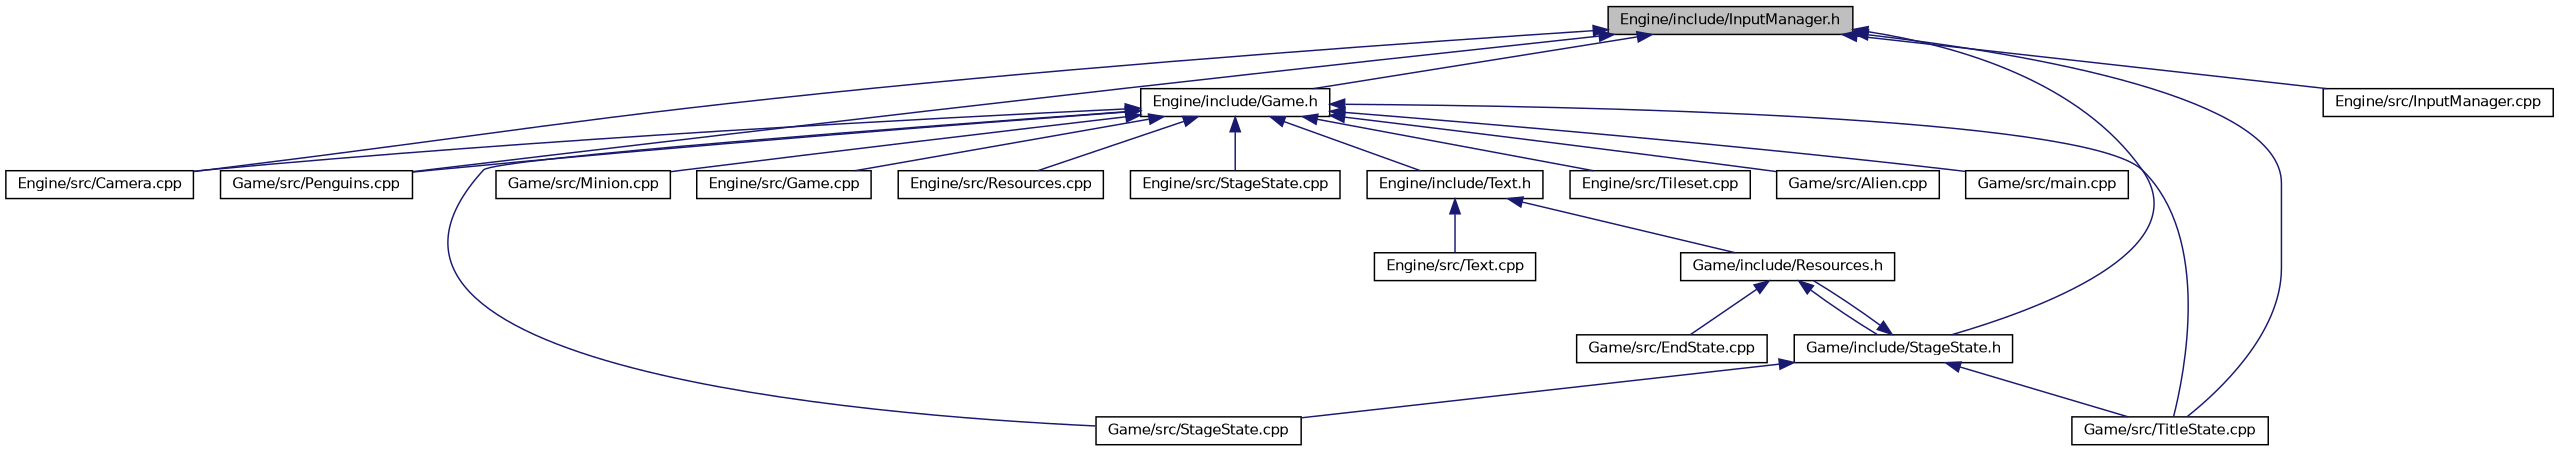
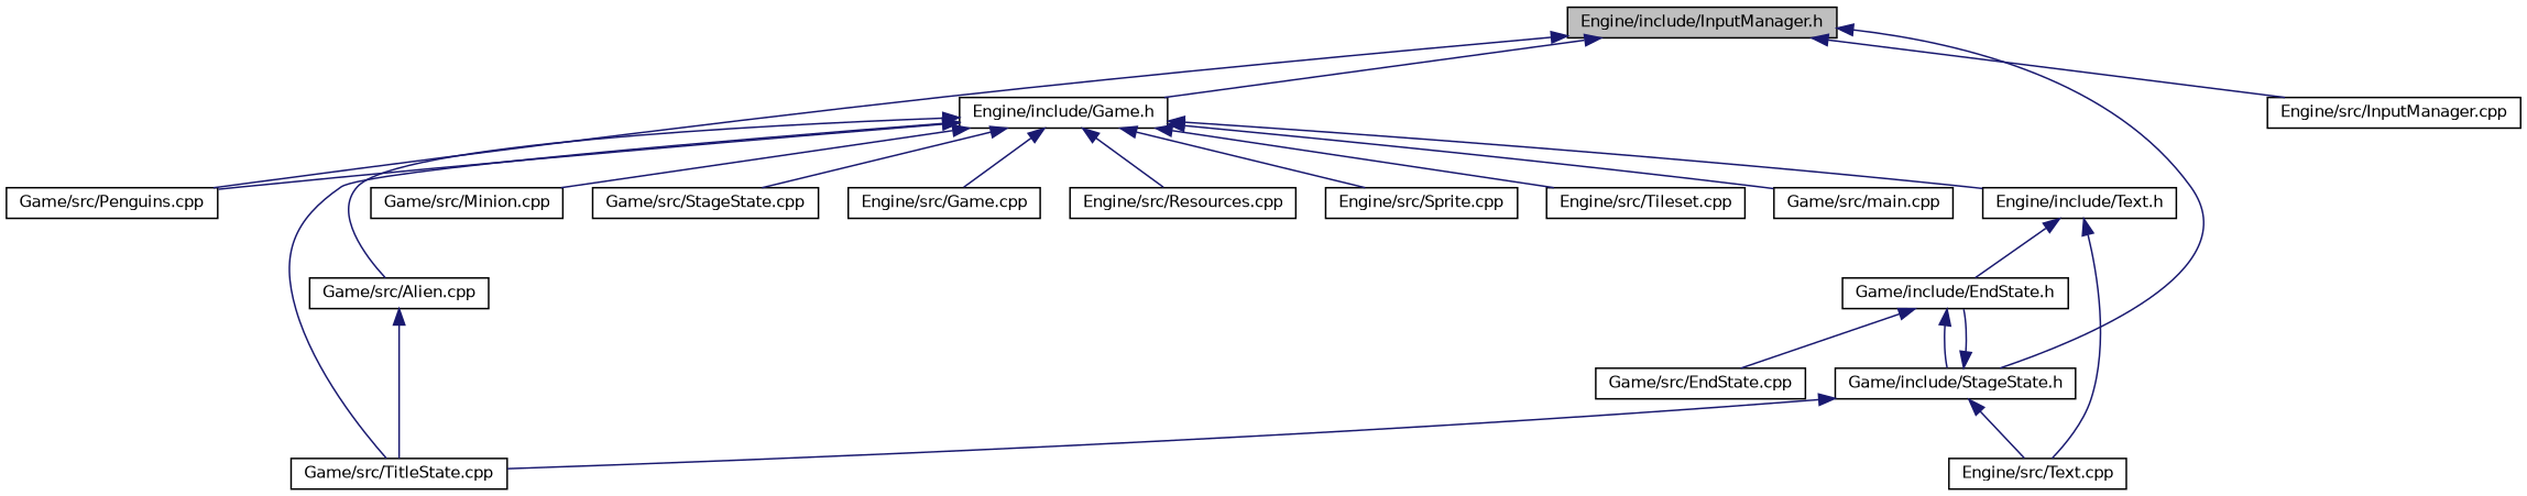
  digraph {
    node [color=black fillcolor=white fontname=Helvetica fontsize=10 shape=record style=filled]
    edge [color=midnightblue dir=back fontname=Helvetica fontsize=10 labelfontname=Helvetica labelfontsize=10 style=solid]
    n1 [fillcolor=grey75 fontcolor=black height=0.2 label="Engine/include/InputManager.h" width=0.4]
    n2 [height=0.2 label="Engine/include/Game.h" width=0.4]
    n3 [height=0.2 label="Game/include/StageState.h" width=0.4]
    n4 [height=0.2 label="Game/src/TitleState.cpp" width=0.4]
-   n5 [height=0.2 label="Engine/src/Camera.cpp" width=0.4]
    n6 [height=0.2 label="Game/src/Penguins.cpp" width=0.4]
    n7 [height=0.2 label="Engine/src/InputManager.cpp" width=0.4]
    n8 [height=0.2 label="Game/src/Minion.cpp" width=0.4]
    n9 [height=0.2 label="Engine/include/Text.h" width=0.4]
    n10 [height=0.2 label="Game/src/StageState.cpp" width=0.4]
    n11 [height=0.2 label="Engine/src/Game.cpp" width=0.4]
    n12 [height=0.2 label="Engine/src/Resources.cpp" width=0.4]
-   n13 [height=0.2 label="Engine/src/StageState.cpp" width=0.4]
+   n13 [height=0.2 label="Engine/src/Sprite.cpp" width=0.4]
    n14 [height=0.2 label="Engine/src/Tileset.cpp" width=0.4]
    n15 [height=0.2 label="Game/src/Alien.cpp" width=0.4]
    n16 [height=0.2 label="Game/src/main.cpp" width=0.4]
-   n17 [height=0.2 label="Game/include/Resources.h" width=0.4]
+   n17 [height=0.2 label="Game/include/EndState.h" width=0.4]
    n18 [height=0.2 label="Game/src/EndState.cpp" width=0.4]
    n19 [height=0.2 label="Engine/src/Text.cpp" width=0.4]
    n1 -> n2
    n1 -> n3
-   n1 -> n4
-   n1 -> n5
+   n15 -> n4
    n1 -> n6
    n1 -> n7
    n2 -> n4
-   n2 -> n5
    n2 -> n6
    n2 -> n8
    n2 -> n9
    n2 -> n10
    n2 -> n11
    n2 -> n12
    n2 -> n13
    n2 -> n14
    n2 -> n15
    n2 -> n16
    n3 -> n4
-   n3 -> n10
+   n3 -> n19
    n3 -> n17
    n9 -> n17
    n9 -> n19
    n17 -> n3
    n17 -> n18
  }
